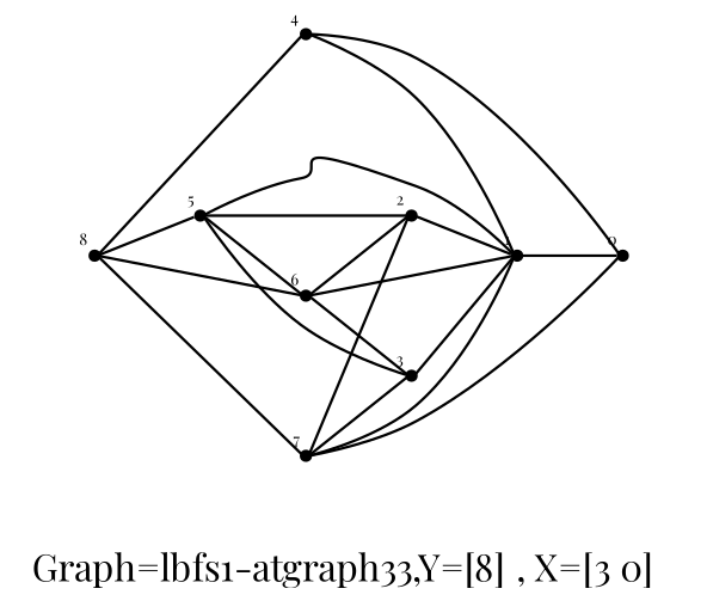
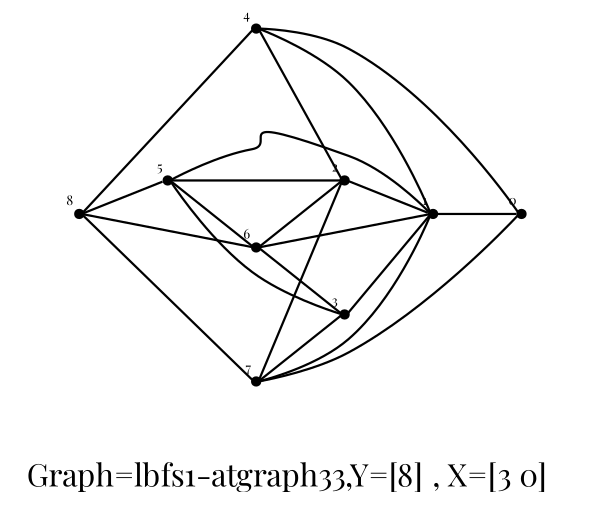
  graph {
    fontname="Playfair Display"
    label="Graph=lbfs1-atgraph33,Y=[8] , X=[3 0]  "
    labelloc=bottom
    rankdir=LR
    node [fontname="Playfair Display" fontsize=6 shape=point]
    edge [fontname="Playfair Display"]
    0 [xlabel=0]
    1 [xlabel=1]
    2 [xlabel=2]
    3 [xlabel=3]
    4 [xlabel=4]
    5 [xlabel=5]
    6 [xlabel=6]
    7 [xlabel=7]
    8 [xlabel=8]
    1 -- 0
    2 -- 1
    3 -- 1
    4 -- 0
    4 -- 1
+   4 -- 2
    5 -- 1
    5 -- 2
    5 -- 3
    5 -- 6
    6 -- 1
    6 -- 2
    6 -- 3
    7 -- 0
    7 -- 1
    7 -- 2
    7 -- 3
    8 -- 4
    8 -- 5
    8 -- 6
    8 -- 7
  }
